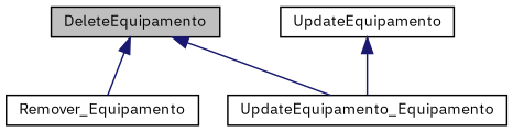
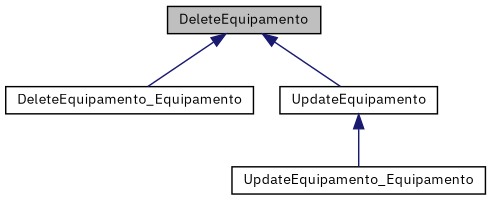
  digraph {
    fontname="IBM Plex Sans"
    rankdir=TB
    node [color=black fillcolor=white fontname="IBM Plex Sans" fontsize=10 shape=record style=filled]
    edge [color=midnightblue dir=back fontname="IBM Plex Sans" fontsize=10 labelfontname=Helvetica labelfontsize=10 style=solid]
    n1 [fillcolor=grey75 fontcolor=black height=0.2 label=DeleteEquipamento width=0.4]
-   n2 [height=0.2 label=Remover_Equipamento width=0.4]
+   n2 [height=0.2 label=DeleteEquipamento_Equipamento width=0.4]
    n3 [height=0.2 label=UpdateEquipamento width=0.4]
    n4 [height=0.2 label=UpdateEquipamento_Equipamento width=0.4]
    n1 -> n2
-   n1 -> n4
+   n1 -> n3
    n3 -> n4
  }
